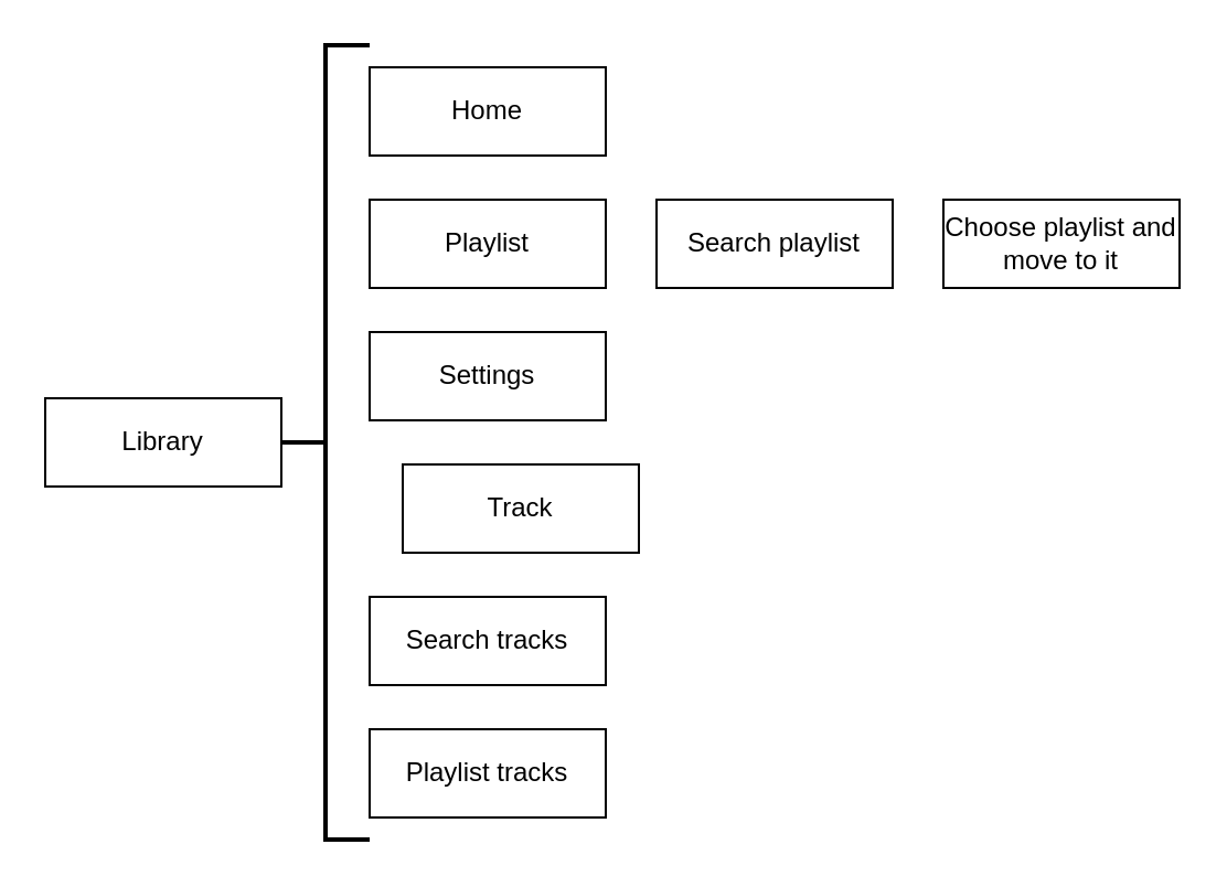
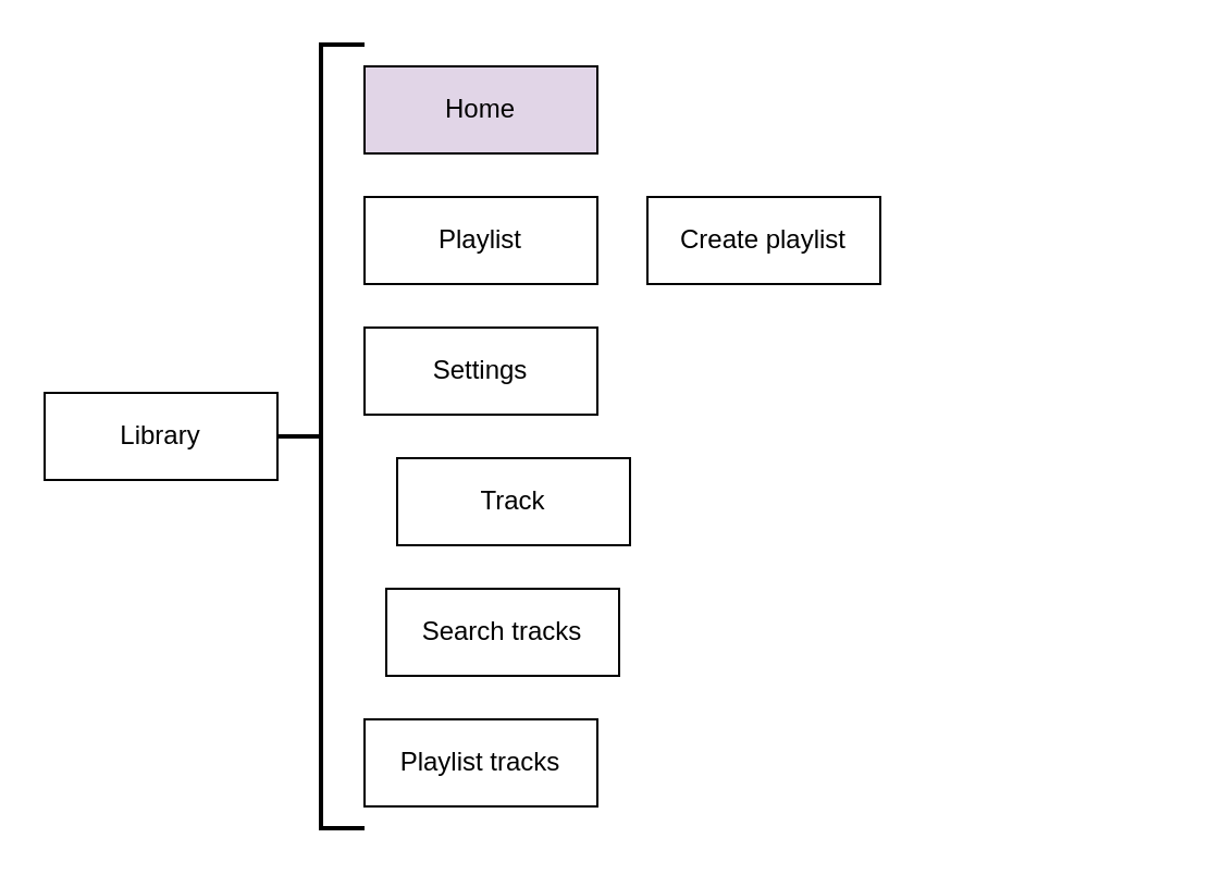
  <mxCell id="0" />
  <mxCell id="1" parent="0" />
  <mxCell id="2" value="Library" style="rounded=0;whiteSpace=wrap;html=1;" parent="1" vertex="1"><mxGeometry y="180" width="107" height="40" as="geometry" x="20" /></mxCell>
- <mxCell id="3" value="Home" style="rounded=0;whiteSpace=wrap;html=1;" parent="1" vertex="1"><mxGeometry x="167" y="30" width="107" height="40" as="geometry" /></mxCell>
+ <mxCell id="3" value="Home" style="rounded=0;whiteSpace=wrap;html=1;fillColor=#e1d5e7;" parent="1" vertex="1"><mxGeometry x="167" y="30" width="107" height="40" as="geometry" /></mxCell>
  <mxCell id="4" value="Playlist" style="rounded=0;whiteSpace=wrap;html=1;" parent="1" vertex="1"><mxGeometry x="167" y="90" width="107" height="40" as="geometry" /></mxCell>
  <mxCell id="5" value="Settings" style="rounded=0;whiteSpace=wrap;html=1;" parent="1" vertex="1"><mxGeometry x="167" y="150" width="107" height="40" as="geometry" /></mxCell>
- <mxCell id="6" value="Search playlist" style="rounded=0;whiteSpace=wrap;html=1;" parent="1" vertex="1"><mxGeometry x="297" y="90" width="107" height="40" as="geometry" /></mxCell>
- <mxCell id="7" value="Choose playlist and move to it" style="rounded=0;whiteSpace=wrap;html=1;" parent="1" vertex="1"><mxGeometry x="427" y="90" width="107" height="40" as="geometry" /></mxCell>
- <mxCell id="8" value="Search tracks" style="rounded=0;whiteSpace=wrap;html=1;" parent="1" vertex="1"><mxGeometry x="167" y="270" width="107" height="40" as="geometry" /></mxCell>
+ <mxCell id="6" value="Create playlist" style="rounded=0;whiteSpace=wrap;html=1;" parent="1" vertex="1"><mxGeometry x="297" y="90" width="107" height="40" as="geometry" /></mxCell>
+ <mxCell id="8" value="Search tracks" style="rounded=0;whiteSpace=wrap;html=1;" parent="1" vertex="1"><mxGeometry x="177" y="270" width="107" height="40" as="geometry" /></mxCell>
  <mxCell id="9" value="Track" style="rounded=0;whiteSpace=wrap;html=1;" parent="1" vertex="1"><mxGeometry x="182" y="210" width="107" height="40" as="geometry" /></mxCell>
  <mxCell id="10" value="" style="strokeWidth=2;html=1;shape=mxgraph.flowchart.annotation_2;align=left;labelPosition=right;pointerEvents=1;" parent="1" vertex="1"><mxGeometry x="127" y="20" width="40" height="360" as="geometry" /></mxCell>
  <mxCell id="11" value="Playlist tracks" style="rounded=0;whiteSpace=wrap;html=1;" parent="1" vertex="1"><mxGeometry x="167" y="330" width="107" height="40" as="geometry" /></mxCell>
